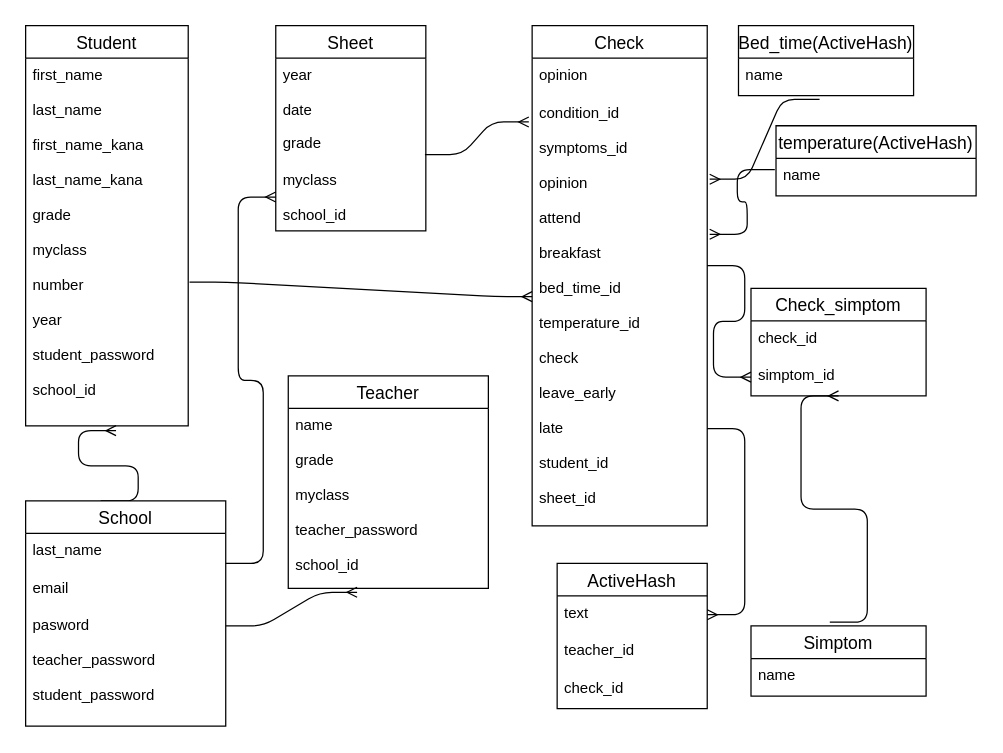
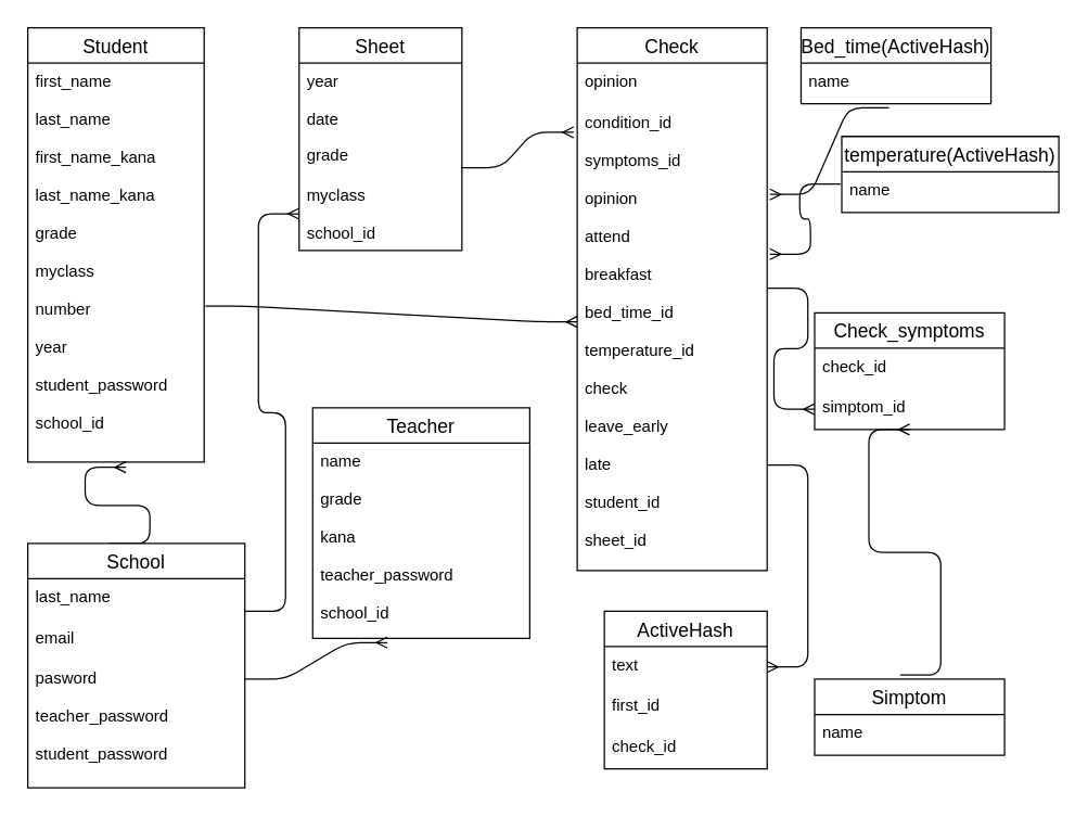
  <mxCell id="0" />
  <mxCell id="1" parent="0" />
  <mxCell id="2" value="Student" style="swimlane;fontStyle=0;childLayout=stackLayout;horizontal=1;startSize=26;horizontalStack=0;resizeParent=1;resizeParentMax=0;resizeLast=0;collapsible=1;marginBottom=0;align=center;fontSize=14;" parent="1" vertex="1"><mxGeometry x="20" y="20" width="130" height="320" as="geometry" /></mxCell>
  <mxCell id="3" value="first_name&#10;&#10;last_name&#10;&#10;first_name_kana&#10;&#10;last_name_kana&#10;&#10;grade&#10;&#10;myclass&#10;&#10;number&#10;&#10;year&#10;&#10;student_password&#10;&#10;school_id" style="text;strokeColor=none;fillColor=none;spacingLeft=4;spacingRight=4;overflow=hidden;rotatable=0;points=[[0,0.5],[1,0.5]];portConstraint=eastwest;fontSize=12;" parent="2" vertex="1"><mxGeometry y="26" width="130" height="294" as="geometry" /></mxCell>
  <mxCell id="4" value="" style="edgeStyle=entityRelationEdgeStyle;fontSize=12;html=1;endArrow=ERmany;entryX=0.556;entryY=1.013;entryDx=0;entryDy=0;entryPerimeter=0;" parent="2" target="3" edge="1"><mxGeometry width="100" height="100" relative="1" as="geometry"><mxPoint x="60" y="380" as="sourcePoint" /><mxPoint x="160" y="280" as="targetPoint" /></mxGeometry></mxCell>
  <mxCell id="5" value="Check" style="swimlane;fontStyle=0;childLayout=stackLayout;horizontal=1;startSize=26;horizontalStack=0;resizeParent=1;resizeParentMax=0;resizeLast=0;collapsible=1;marginBottom=0;align=center;fontSize=14;" parent="1" vertex="1"><mxGeometry x="425" y="20" width="140" height="400" as="geometry" /></mxCell>
  <mxCell id="6" value="opinion" style="text;strokeColor=none;fillColor=none;spacingLeft=4;spacingRight=4;overflow=hidden;rotatable=0;points=[[0,0.5],[1,0.5]];portConstraint=eastwest;fontSize=12;" parent="5" vertex="1"><mxGeometry y="26" width="140" height="30" as="geometry" /></mxCell>
  <mxCell id="7" value="condition_id&#10;&#10;symptoms_id&#10;&#10;opinion&#10;&#10;attend&#10;&#10;breakfast&#10;&#10;bed_time_id&#10;&#10;temperature_id&#10;&#10;check&#10;&#10;leave_early&#10;&#10;late&#10;&#10;student_id&#10;&#10;sheet_id" style="text;strokeColor=none;fillColor=none;spacingLeft=4;spacingRight=4;overflow=hidden;rotatable=0;points=[[0,0.5],[1,0.5]];portConstraint=eastwest;fontSize=12;" parent="5" vertex="1"><mxGeometry y="56" width="140" height="344" as="geometry" /></mxCell>
  <mxCell id="8" value="Sheet" style="swimlane;fontStyle=0;childLayout=stackLayout;horizontal=1;startSize=26;horizontalStack=0;resizeParent=1;resizeParentMax=0;resizeLast=0;collapsible=1;marginBottom=0;align=center;fontSize=14;" parent="1" vertex="1"><mxGeometry x="220" y="20" width="120" height="164" as="geometry" /></mxCell>
  <mxCell id="9" value="year&#10;&#10;date" style="text;strokeColor=none;fillColor=none;spacingLeft=4;spacingRight=4;overflow=hidden;rotatable=0;points=[[0,0.5],[1,0.5]];portConstraint=eastwest;fontSize=12;" parent="8" vertex="1"><mxGeometry y="26" width="120" height="54" as="geometry" /></mxCell>
  <mxCell id="10" value="grade" style="text;strokeColor=none;fillColor=none;spacingLeft=4;spacingRight=4;overflow=hidden;rotatable=0;points=[[0,0.5],[1,0.5]];portConstraint=eastwest;fontSize=12;" parent="8" vertex="1"><mxGeometry y="80" width="120" height="30" as="geometry" /></mxCell>
  <mxCell id="11" value="myclass&#10;&#10;school_id" style="text;strokeColor=none;fillColor=none;spacingLeft=4;spacingRight=4;overflow=hidden;rotatable=0;points=[[0,0.5],[1,0.5]];portConstraint=eastwest;fontSize=12;" parent="8" vertex="1"><mxGeometry y="110" width="120" height="54" as="geometry" /></mxCell>
  <mxCell id="12" value="Teacher" style="swimlane;fontStyle=0;childLayout=stackLayout;horizontal=1;startSize=26;horizontalStack=0;resizeParent=1;resizeParentMax=0;resizeLast=0;collapsible=1;marginBottom=0;align=center;fontSize=14;" parent="1" vertex="1"><mxGeometry x="230" y="300" width="160" height="170" as="geometry" /></mxCell>
  <mxCell id="13" value="" style="edgeStyle=entityRelationEdgeStyle;fontSize=12;html=1;endArrow=ERmany;entryX=0;entryY=0.5;entryDx=0;entryDy=0;" parent="12" target="11" edge="1"><mxGeometry width="100" height="100" relative="1" as="geometry"><mxPoint x="-50" y="150" as="sourcePoint" /><mxPoint x="50" y="50" as="targetPoint" /></mxGeometry></mxCell>
- <mxCell id="14" value="name&#10;&#10;grade&#10;&#10;myclass&#10;&#10;teacher_password&#10;&#10;school_id" style="text;strokeColor=none;fillColor=none;spacingLeft=4;spacingRight=4;overflow=hidden;rotatable=0;points=[[0,0.5],[1,0.5]];portConstraint=eastwest;fontSize=12;" parent="12" vertex="1"><mxGeometry y="26" width="160" height="144" as="geometry" /></mxCell>
+ <mxCell id="14" value="name&#10;&#10;grade&#10;&#10;kana&#10;&#10;teacher_password&#10;&#10;school_id" style="text;strokeColor=none;fillColor=none;spacingLeft=4;spacingRight=4;overflow=hidden;rotatable=0;points=[[0,0.5],[1,0.5]];portConstraint=eastwest;fontSize=12;" parent="12" vertex="1"><mxGeometry y="26" width="160" height="144" as="geometry" /></mxCell>
  <mxCell id="15" value="ActiveHash" style="swimlane;fontStyle=0;childLayout=stackLayout;horizontal=1;startSize=26;horizontalStack=0;resizeParent=1;resizeParentMax=0;resizeLast=0;collapsible=1;marginBottom=0;align=center;fontSize=14;" parent="1" vertex="1"><mxGeometry x="445" y="450" width="120" height="116" as="geometry" /></mxCell>
  <mxCell id="16" value="text" style="text;strokeColor=none;fillColor=none;spacingLeft=4;spacingRight=4;overflow=hidden;rotatable=0;points=[[0,0.5],[1,0.5]];portConstraint=eastwest;fontSize=12;" parent="15" vertex="1"><mxGeometry y="26" width="120" height="30" as="geometry" /></mxCell>
- <mxCell id="17" value="teacher_id" style="text;strokeColor=none;fillColor=none;spacingLeft=4;spacingRight=4;overflow=hidden;rotatable=0;points=[[0,0.5],[1,0.5]];portConstraint=eastwest;fontSize=12;" parent="15" vertex="1"><mxGeometry y="56" width="120" height="30" as="geometry" /></mxCell>
+ <mxCell id="17" value="first_id" style="text;strokeColor=none;fillColor=none;spacingLeft=4;spacingRight=4;overflow=hidden;rotatable=0;points=[[0,0.5],[1,0.5]];portConstraint=eastwest;fontSize=12;" parent="15" vertex="1"><mxGeometry y="56" width="120" height="30" as="geometry" /></mxCell>
  <mxCell id="18" value="check_id" style="text;strokeColor=none;fillColor=none;spacingLeft=4;spacingRight=4;overflow=hidden;rotatable=0;points=[[0,0.5],[1,0.5]];portConstraint=eastwest;fontSize=12;" parent="15" vertex="1"><mxGeometry y="86" width="120" height="30" as="geometry" /></mxCell>
  <mxCell id="19" value="" style="edgeStyle=entityRelationEdgeStyle;fontSize=12;html=1;endArrow=ERmany;exitX=1.008;exitY=0.609;exitDx=0;exitDy=0;entryX=0;entryY=0.467;entryDx=0;entryDy=0;entryPerimeter=0;exitPerimeter=0;" parent="1" source="3" target="7" edge="1"><mxGeometry width="100" height="100" relative="1" as="geometry"><mxPoint x="183" y="161" as="sourcePoint" /><mxPoint x="420" y="300" as="targetPoint" /></mxGeometry></mxCell>
  <mxCell id="20" value="" style="edgeStyle=entityRelationEdgeStyle;fontSize=12;html=1;endArrow=ERmany;exitX=1;exitY=0.774;exitDx=0;exitDy=0;exitPerimeter=0;" parent="1" source="7" target="16" edge="1"><mxGeometry width="100" height="100" relative="1" as="geometry"><mxPoint x="640" y="320" as="sourcePoint" /><mxPoint x="550" y="440" as="targetPoint" /></mxGeometry></mxCell>
  <mxCell id="21" value="School" style="swimlane;fontStyle=0;childLayout=stackLayout;horizontal=1;startSize=26;horizontalStack=0;resizeParent=1;resizeParentMax=0;resizeLast=0;collapsible=1;marginBottom=0;align=center;fontSize=14;" parent="1" vertex="1"><mxGeometry x="20" y="400" width="160" height="180" as="geometry" /></mxCell>
  <mxCell id="22" value="last_name" style="text;strokeColor=none;fillColor=none;spacingLeft=4;spacingRight=4;overflow=hidden;rotatable=0;points=[[0,0.5],[1,0.5]];portConstraint=eastwest;fontSize=12;" parent="21" vertex="1"><mxGeometry y="26" width="160" height="30" as="geometry" /></mxCell>
  <mxCell id="23" value="email" style="text;strokeColor=none;fillColor=none;spacingLeft=4;spacingRight=4;overflow=hidden;rotatable=0;points=[[0,0.5],[1,0.5]];portConstraint=eastwest;fontSize=12;" parent="21" vertex="1"><mxGeometry y="56" width="160" height="30" as="geometry" /></mxCell>
  <mxCell id="24" value="pasword&#10;&#10;teacher_password&#10;&#10;student_password" style="text;strokeColor=none;fillColor=none;spacingLeft=4;spacingRight=4;overflow=hidden;rotatable=0;points=[[0,0.5],[1,0.5]];portConstraint=eastwest;fontSize=12;" parent="21" vertex="1"><mxGeometry y="86" width="160" height="94" as="geometry" /></mxCell>
  <mxCell id="25" value="" style="edgeStyle=entityRelationEdgeStyle;fontSize=12;html=1;endArrow=ERmany;entryX=0.344;entryY=1.021;entryDx=0;entryDy=0;entryPerimeter=0;" parent="1" target="14" edge="1"><mxGeometry width="100" height="100" relative="1" as="geometry"><mxPoint x="180" y="500" as="sourcePoint" /><mxPoint x="280" y="400" as="targetPoint" /></mxGeometry></mxCell>
  <mxCell id="26" value="" style="edgeStyle=entityRelationEdgeStyle;fontSize=12;html=1;endArrow=ERmany;exitX=0.994;exitY=0.767;exitDx=0;exitDy=0;exitPerimeter=0;entryX=-0.019;entryY=0.061;entryDx=0;entryDy=0;entryPerimeter=0;" parent="1" source="10" target="7" edge="1"><mxGeometry width="100" height="100" relative="1" as="geometry"><mxPoint x="425" y="110" as="sourcePoint" /><mxPoint x="480" y="100" as="targetPoint" /></mxGeometry></mxCell>
- <mxCell id="27" value="Check_simptom" style="swimlane;fontStyle=0;childLayout=stackLayout;horizontal=1;startSize=26;horizontalStack=0;resizeParent=1;resizeParentMax=0;resizeLast=0;collapsible=1;marginBottom=0;align=center;fontSize=14;" parent="1" vertex="1"><mxGeometry x="600" y="230" width="140" height="86" as="geometry" /></mxCell>
+ <mxCell id="27" value="Check_symptoms" style="swimlane;fontStyle=0;childLayout=stackLayout;horizontal=1;startSize=26;horizontalStack=0;resizeParent=1;resizeParentMax=0;resizeLast=0;collapsible=1;marginBottom=0;align=center;fontSize=14;" parent="1" vertex="1"><mxGeometry x="600" y="230" width="140" height="86" as="geometry" /></mxCell>
  <mxCell id="28" value="check_id" style="text;strokeColor=none;fillColor=none;spacingLeft=4;spacingRight=4;overflow=hidden;rotatable=0;points=[[0,0.5],[1,0.5]];portConstraint=eastwest;fontSize=12;" parent="27" vertex="1"><mxGeometry y="26" width="140" height="30" as="geometry" /></mxCell>
  <mxCell id="29" value="simptom_id" style="text;strokeColor=none;fillColor=none;spacingLeft=4;spacingRight=4;overflow=hidden;rotatable=0;points=[[0,0.5],[1,0.5]];portConstraint=eastwest;fontSize=12;" parent="27" vertex="1"><mxGeometry y="56" width="140" height="30" as="geometry" /></mxCell>
  <mxCell id="30" value="" style="edgeStyle=entityRelationEdgeStyle;fontSize=12;html=1;endArrow=ERmany;exitX=0.45;exitY=-0.054;exitDx=0;exitDy=0;exitPerimeter=0;" parent="27" source="32" edge="1"><mxGeometry width="100" height="100" relative="1" as="geometry"><mxPoint x="-30" y="186" as="sourcePoint" /><mxPoint x="70" y="86" as="targetPoint" /></mxGeometry></mxCell>
  <mxCell id="31" value="" style="edgeStyle=entityRelationEdgeStyle;fontSize=12;html=1;endArrow=ERmany;exitX=1;exitY=0.395;exitDx=0;exitDy=0;exitPerimeter=0;entryX=0;entryY=0.5;entryDx=0;entryDy=0;" parent="1" source="7" target="29" edge="1"><mxGeometry width="100" height="100" relative="1" as="geometry"><mxPoint x="550" y="146" as="sourcePoint" /><mxPoint x="650" y="46" as="targetPoint" /></mxGeometry></mxCell>
  <mxCell id="32" value="Simptom" style="swimlane;fontStyle=0;childLayout=stackLayout;horizontal=1;startSize=26;horizontalStack=0;resizeParent=1;resizeParentMax=0;resizeLast=0;collapsible=1;marginBottom=0;align=center;fontSize=14;" parent="1" vertex="1"><mxGeometry x="600" y="500" width="140" height="56" as="geometry" /></mxCell>
  <mxCell id="33" value="name" style="text;strokeColor=none;fillColor=none;spacingLeft=4;spacingRight=4;overflow=hidden;rotatable=0;points=[[0,0.5],[1,0.5]];portConstraint=eastwest;fontSize=12;" parent="32" vertex="1"><mxGeometry y="26" width="140" height="30" as="geometry" /></mxCell>
  <mxCell id="34" value="Bed_time(ActiveHash)" style="swimlane;fontStyle=0;childLayout=stackLayout;horizontal=1;startSize=26;horizontalStack=0;resizeParent=1;resizeParentMax=0;resizeLast=0;collapsible=1;marginBottom=0;align=center;fontSize=14;" parent="1" vertex="1"><mxGeometry x="590" y="20" width="140" height="56" as="geometry" /></mxCell>
  <mxCell id="35" value="name" style="text;strokeColor=none;fillColor=none;spacingLeft=4;spacingRight=4;overflow=hidden;rotatable=0;points=[[0,0.5],[1,0.5]];portConstraint=eastwest;fontSize=12;" parent="34" vertex="1"><mxGeometry y="26" width="140" height="30" as="geometry" /></mxCell>
  <mxCell id="36" value="" style="edgeStyle=entityRelationEdgeStyle;fontSize=12;html=1;endArrow=ERmany;entryX=1.014;entryY=0.194;entryDx=0;entryDy=0;entryPerimeter=0;exitX=0.463;exitY=1.1;exitDx=0;exitDy=0;exitPerimeter=0;" parent="1" source="35" target="7" edge="1"><mxGeometry width="100" height="100" relative="1" as="geometry"><mxPoint x="590" y="220" as="sourcePoint" /><mxPoint x="690" y="120" as="targetPoint" /></mxGeometry></mxCell>
  <mxCell id="37" value="temperature(ActiveHash)" style="swimlane;fontStyle=0;childLayout=stackLayout;horizontal=1;startSize=26;horizontalStack=0;resizeParent=1;resizeParentMax=0;resizeLast=0;collapsible=1;marginBottom=0;align=center;fontSize=14;" parent="1" vertex="1"><mxGeometry x="620" y="100" width="160" height="56" as="geometry"><mxRectangle x="650" y="100" width="190" height="26" as="alternateBounds" /></mxGeometry></mxCell>
  <mxCell id="38" value="name&#10;" style="text;strokeColor=none;fillColor=none;spacingLeft=4;spacingRight=4;overflow=hidden;rotatable=0;points=[[0,0.5],[1,0.5]];portConstraint=eastwest;fontSize=12;" parent="37" vertex="1"><mxGeometry y="26" width="160" height="30" as="geometry" /></mxCell>
  <mxCell id="39" value="" style="edgeStyle=entityRelationEdgeStyle;fontSize=12;html=1;endArrow=ERmany;entryX=1.014;entryY=0.322;entryDx=0;entryDy=0;entryPerimeter=0;exitX=-0.006;exitY=0.3;exitDx=0;exitDy=0;exitPerimeter=0;" parent="1" source="38" target="7" edge="1"><mxGeometry width="100" height="100" relative="1" as="geometry"><mxPoint x="430" y="400" as="sourcePoint" /><mxPoint x="530" y="300" as="targetPoint" /></mxGeometry></mxCell>
